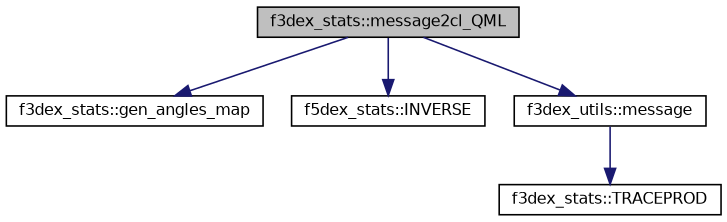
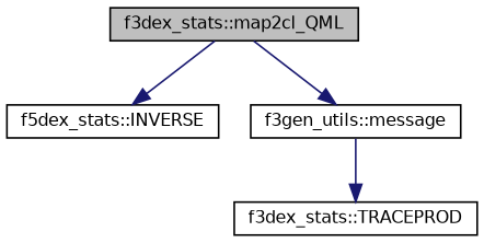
  digraph {
    rankdir=TB
    node [color=black fillcolor=white fontname=Helvetica fontsize=10 shape=record style=filled]
    edge [color=midnightblue fontname=Helvetica fontsize=10 labelfontname=Helvetica labelfontsize=10 style=solid]
-   n1 [fillcolor=grey75 fontcolor=black height=0.2 label="f3dex_stats::message2cl_QML" width=0.4]
-   n2 [height=0.2 label="f3dex_stats::gen_angles_map" width=0.4]
+   n1 [fillcolor=grey75 fontcolor=black height=0.2 label="f3dex_stats::map2cl_QML" width=0.4]
    n3 [height=0.2 label="f5dex_stats::INVERSE" width=0.4]
-   n4 [height=0.2 label="f3dex_utils::message" width=0.4]
+   n4 [height=0.2 label="f3gen_utils::message" width=0.4]
    n5 [height=0.2 label="f3dex_stats::TRACEPROD" width=0.4]
-   n1 -> n2
    n1 -> n3
    n1 -> n4
    n4 -> n5
  }
